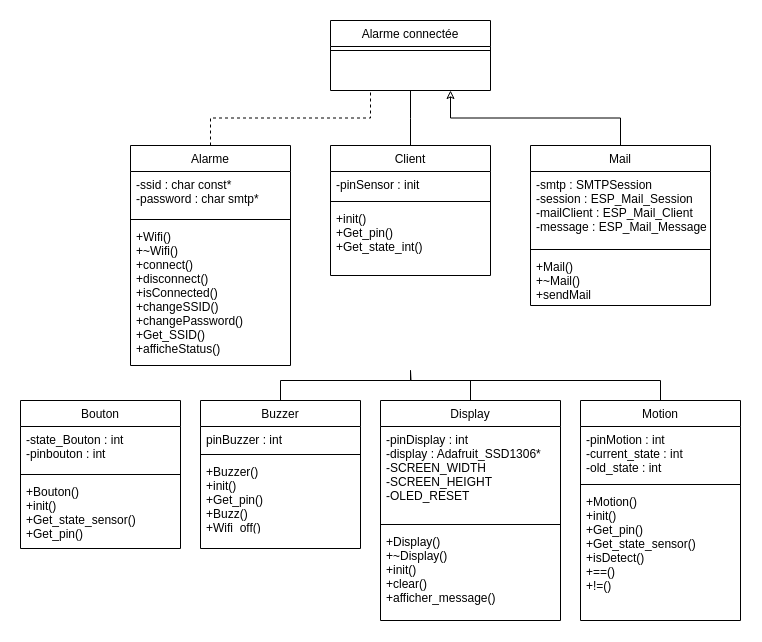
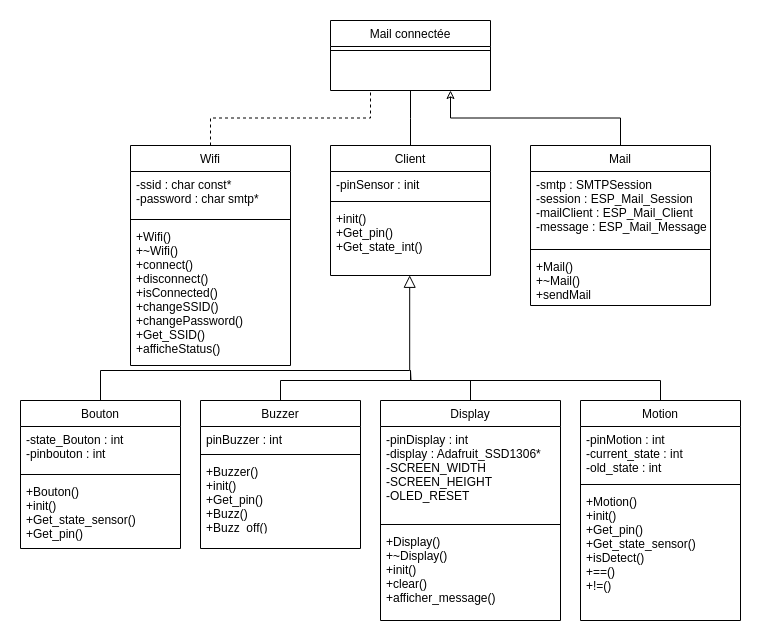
  <mxCell id="0" />
  <mxCell id="1" parent="0" />
  <mxCell id="2" style="edgeStyle=orthogonalEdgeStyle;rounded=0;orthogonalLoop=1;jettySize=auto;html=1;endArrow=none;endFill=0;" edge="1" parent="1" source="3"><mxGeometry relative="1" as="geometry"><mxPoint x="410" y="90" as="targetPoint" /></mxGeometry></mxCell>
  <mxCell id="3" value="Client" style="swimlane;fontStyle=0;align=center;verticalAlign=top;childLayout=stackLayout;horizontal=1;startSize=26;horizontalStack=0;resizeParent=1;resizeLast=0;collapsible=1;marginBottom=0;rounded=0;shadow=0;strokeWidth=1;" parent="1" vertex="1"><mxGeometry x="330" y="145" width="160" height="130" as="geometry"><mxRectangle x="130" y="380" width="160" height="26" as="alternateBounds" /></mxGeometry></mxCell>
  <mxCell id="4" value="-pinSensor : init" style="text;align=left;verticalAlign=top;spacingLeft=4;spacingRight=4;overflow=hidden;rotatable=0;points=[[0,0.5],[1,0.5]];portConstraint=eastwest;" parent="3" vertex="1"><mxGeometry y="26" width="160" height="26" as="geometry" /></mxCell>
  <mxCell id="5" value="" style="line;html=1;strokeWidth=1;align=left;verticalAlign=middle;spacingTop=-1;spacingLeft=3;spacingRight=3;rotatable=0;labelPosition=right;points=[];portConstraint=eastwest;" parent="3" vertex="1"><mxGeometry y="52" width="160" height="8" as="geometry" /></mxCell>
  <mxCell id="6" value="+init()&#10;+Get_pin()&#10;+Get_state_int()" style="text;align=left;verticalAlign=top;spacingLeft=4;spacingRight=4;overflow=hidden;rotatable=0;points=[[0,0.5],[1,0.5]];portConstraint=eastwest;" parent="3" vertex="1"><mxGeometry y="60" width="160" height="70" as="geometry" /></mxCell>
- <mxCell id="8" value="Alarme connectée" style="swimlane;fontStyle=0;align=center;verticalAlign=top;childLayout=stackLayout;horizontal=1;startSize=26;horizontalStack=0;resizeParent=1;resizeLast=0;collapsible=1;marginBottom=0;rounded=0;shadow=0;strokeWidth=1;" parent="1" vertex="1"><mxGeometry x="330" y="20" width="160" height="70" as="geometry"><mxRectangle x="340" y="380" width="170" height="26" as="alternateBounds" /></mxGeometry></mxCell>
+ <mxCell id="7" value="" style="endArrow=block;endSize=10;endFill=0;shadow=0;strokeWidth=1;rounded=0;edgeStyle=elbowEdgeStyle;elbow=vertical;entryX=0.495;entryY=0.997;entryDx=0;entryDy=0;entryPerimeter=0;exitX=0.5;exitY=0;exitDx=0;exitDy=0;" parent="1" source="20" target="6" edge="1"><mxGeometry width="160" relative="1" as="geometry"><mxPoint x="350" y="390" as="sourcePoint" /><mxPoint x="340" y="428" as="targetPoint" /><Array as="points"><mxPoint x="320" y="370" /></Array></mxGeometry></mxCell>
+ <mxCell id="8" value="Mail connectée" style="swimlane;fontStyle=0;align=center;verticalAlign=top;childLayout=stackLayout;horizontal=1;startSize=26;horizontalStack=0;resizeParent=1;resizeLast=0;collapsible=1;marginBottom=0;rounded=0;shadow=0;strokeWidth=1;" parent="1" vertex="1"><mxGeometry x="330" y="20" width="160" height="70" as="geometry"><mxRectangle x="340" y="380" width="170" height="26" as="alternateBounds" /></mxGeometry></mxCell>
  <mxCell id="9" value="" style="line;html=1;strokeWidth=1;align=left;verticalAlign=middle;spacingTop=-1;spacingLeft=3;spacingRight=3;rotatable=0;labelPosition=right;points=[];portConstraint=eastwest;" parent="8" vertex="1"><mxGeometry y="26" width="160" height="8" as="geometry" /></mxCell>
  <mxCell id="10" style="edgeStyle=orthogonalEdgeStyle;rounded=0;orthogonalLoop=1;jettySize=auto;html=1;exitX=0.5;exitY=0;exitDx=0;exitDy=0;entryX=0.75;entryY=1;entryDx=0;entryDy=0;endArrow=classic;endFill=0;" edge="1" parent="1" source="11" target="8"><mxGeometry relative="1" as="geometry" /></mxCell>
  <mxCell id="11" value="Mail" style="swimlane;fontStyle=0;align=center;verticalAlign=top;childLayout=stackLayout;horizontal=1;startSize=26;horizontalStack=0;resizeParent=1;resizeLast=0;collapsible=1;marginBottom=0;rounded=0;shadow=0;strokeWidth=1;" vertex="1" parent="1"><mxGeometry x="530" y="145" width="180" height="160" as="geometry"><mxRectangle x="130" y="380" width="160" height="26" as="alternateBounds" /></mxGeometry></mxCell>
  <mxCell id="12" value="-smtp : SMTPSession&#10;-session : ESP_Mail_Session&#10;-mailClient : ESP_Mail_Client&#10;-message : ESP_Mail_Message&#10;" style="text;align=left;verticalAlign=top;spacingLeft=4;spacingRight=4;overflow=hidden;rotatable=0;points=[[0,0.5],[1,0.5]];portConstraint=eastwest;" vertex="1" parent="11"><mxGeometry y="26" width="180" height="74" as="geometry" /></mxCell>
  <mxCell id="13" value="" style="line;html=1;strokeWidth=1;align=left;verticalAlign=middle;spacingTop=-1;spacingLeft=3;spacingRight=3;rotatable=0;labelPosition=right;points=[];portConstraint=eastwest;" vertex="1" parent="11"><mxGeometry y="100" width="180" height="8" as="geometry" /></mxCell>
  <mxCell id="14" value="+Mail()&#10;+~Mail()&#10;+sendMail" style="text;align=left;verticalAlign=top;spacingLeft=4;spacingRight=4;overflow=hidden;rotatable=0;points=[[0,0.5],[1,0.5]];portConstraint=eastwest;" vertex="1" parent="11"><mxGeometry y="108" width="180" height="52" as="geometry" /></mxCell>
  <mxCell id="15" style="edgeStyle=orthogonalEdgeStyle;rounded=0;orthogonalLoop=1;jettySize=auto;html=1;entryX=0.25;entryY=1;entryDx=0;entryDy=0;exitX=0.5;exitY=0;exitDx=0;exitDy=0;endArrow=none;endFill=0;dashed=1;" edge="1" parent="1" source="16" target="8"><mxGeometry relative="1" as="geometry" /></mxCell>
- <mxCell id="16" value="Alarme" style="swimlane;fontStyle=0;align=center;verticalAlign=top;childLayout=stackLayout;horizontal=1;startSize=26;horizontalStack=0;resizeParent=1;resizeLast=0;collapsible=1;marginBottom=0;rounded=0;shadow=0;strokeWidth=1;" vertex="1" parent="1"><mxGeometry x="130" y="145" width="160" height="220" as="geometry"><mxRectangle x="130" y="380" width="160" height="26" as="alternateBounds" /></mxGeometry></mxCell>
+ <mxCell id="16" value="Wifi" style="swimlane;fontStyle=0;align=center;verticalAlign=top;childLayout=stackLayout;horizontal=1;startSize=26;horizontalStack=0;resizeParent=1;resizeLast=0;collapsible=1;marginBottom=0;rounded=0;shadow=0;strokeWidth=1;" vertex="1" parent="1"><mxGeometry x="130" y="145" width="160" height="220" as="geometry"><mxRectangle x="130" y="380" width="160" height="26" as="alternateBounds" /></mxGeometry></mxCell>
  <mxCell id="17" value="-ssid : char const* &#10;-password : char smtp* " style="text;align=left;verticalAlign=top;spacingLeft=4;spacingRight=4;overflow=hidden;rotatable=0;points=[[0,0.5],[1,0.5]];portConstraint=eastwest;" vertex="1" parent="16"><mxGeometry y="26" width="160" height="44" as="geometry" /></mxCell>
  <mxCell id="18" value="" style="line;html=1;strokeWidth=1;align=left;verticalAlign=middle;spacingTop=-1;spacingLeft=3;spacingRight=3;rotatable=0;labelPosition=right;points=[];portConstraint=eastwest;" vertex="1" parent="16"><mxGeometry y="70" width="160" height="8" as="geometry" /></mxCell>
  <mxCell id="19" value="+Wifi()&#10;+~Wifi()&#10;+connect()&#10;+disconnect()&#10;+isConnected()&#10;+changeSSID()&#10;+changePassword()&#10;+Get_SSID()&#10;+afficheStatus()" style="text;align=left;verticalAlign=top;spacingLeft=4;spacingRight=4;overflow=hidden;rotatable=0;points=[[0,0.5],[1,0.5]];portConstraint=eastwest;" vertex="1" parent="16"><mxGeometry y="78" width="160" height="142" as="geometry" /></mxCell>
  <mxCell id="20" value="Bouton" style="swimlane;fontStyle=0;align=center;verticalAlign=top;childLayout=stackLayout;horizontal=1;startSize=26;horizontalStack=0;resizeParent=1;resizeLast=0;collapsible=1;marginBottom=0;rounded=0;shadow=0;strokeWidth=1;" vertex="1" parent="1"><mxGeometry x="20" y="400" width="160" height="148" as="geometry"><mxRectangle x="130" y="380" width="160" height="26" as="alternateBounds" /></mxGeometry></mxCell>
  <mxCell id="21" value="-state_Bouton : int&#10;-pinbouton : int" style="text;align=left;verticalAlign=top;spacingLeft=4;spacingRight=4;overflow=hidden;rotatable=0;points=[[0,0.5],[1,0.5]];portConstraint=eastwest;" vertex="1" parent="20"><mxGeometry y="26" width="160" height="44" as="geometry" /></mxCell>
  <mxCell id="22" value="" style="line;html=1;strokeWidth=1;align=left;verticalAlign=middle;spacingTop=-1;spacingLeft=3;spacingRight=3;rotatable=0;labelPosition=right;points=[];portConstraint=eastwest;" vertex="1" parent="20"><mxGeometry y="70" width="160" height="8" as="geometry" /></mxCell>
  <mxCell id="23" value="+Bouton()&#10;+init()&#10;+Get_state_sensor()&#10;+Get_pin()" style="text;align=left;verticalAlign=top;spacingLeft=4;spacingRight=4;overflow=hidden;rotatable=0;points=[[0,0.5],[1,0.5]];portConstraint=eastwest;" vertex="1" parent="20"><mxGeometry y="78" width="160" height="70" as="geometry" /></mxCell>
  <mxCell id="24" style="edgeStyle=orthogonalEdgeStyle;rounded=0;orthogonalLoop=1;jettySize=auto;html=1;exitX=0.5;exitY=0;exitDx=0;exitDy=0;endArrow=none;endFill=0;" edge="1" parent="1" source="25"><mxGeometry relative="1" as="geometry"><mxPoint x="410" y="370" as="targetPoint" /><Array as="points"><mxPoint x="280" y="380" /><mxPoint x="410" y="380" /></Array></mxGeometry></mxCell>
  <mxCell id="25" value="Buzzer" style="swimlane;fontStyle=0;align=center;verticalAlign=top;childLayout=stackLayout;horizontal=1;startSize=26;horizontalStack=0;resizeParent=1;resizeLast=0;collapsible=1;marginBottom=0;rounded=0;shadow=0;strokeWidth=1;" vertex="1" parent="1"><mxGeometry x="200" y="400" width="160" height="148" as="geometry"><mxRectangle x="130" y="380" width="160" height="26" as="alternateBounds" /></mxGeometry></mxCell>
  <mxCell id="26" value="pinBuzzer : int" style="text;align=left;verticalAlign=top;spacingLeft=4;spacingRight=4;overflow=hidden;rotatable=0;points=[[0,0.5],[1,0.5]];portConstraint=eastwest;" vertex="1" parent="25"><mxGeometry y="26" width="160" height="24" as="geometry" /></mxCell>
  <mxCell id="27" value="" style="line;html=1;strokeWidth=1;align=left;verticalAlign=middle;spacingTop=-1;spacingLeft=3;spacingRight=3;rotatable=0;labelPosition=right;points=[];portConstraint=eastwest;" vertex="1" parent="25"><mxGeometry y="50" width="160" height="8" as="geometry" /></mxCell>
- <mxCell id="28" value="+Buzzer()&#10;+init()&#10;+Get_pin()&#10;+Buzz()&#10;+Wifi_off()&#10;" style="text;align=left;verticalAlign=top;spacingLeft=4;spacingRight=4;overflow=hidden;rotatable=0;points=[[0,0.5],[1,0.5]];portConstraint=eastwest;" vertex="1" parent="25"><mxGeometry y="58" width="160" height="70" as="geometry" /></mxCell>
+ <mxCell id="28" value="+Buzzer()&#10;+init()&#10;+Get_pin()&#10;+Buzz()&#10;+Buzz_off()&#10;" style="text;align=left;verticalAlign=top;spacingLeft=4;spacingRight=4;overflow=hidden;rotatable=0;points=[[0,0.5],[1,0.5]];portConstraint=eastwest;" vertex="1" parent="25"><mxGeometry y="58" width="160" height="70" as="geometry" /></mxCell>
  <mxCell id="29" style="edgeStyle=orthogonalEdgeStyle;rounded=0;orthogonalLoop=1;jettySize=auto;html=1;exitX=0.5;exitY=0;exitDx=0;exitDy=0;endArrow=none;endFill=0;" edge="1" parent="1" source="30"><mxGeometry relative="1" as="geometry"><mxPoint x="410" y="370" as="targetPoint" /></mxGeometry></mxCell>
  <mxCell id="30" value="Display" style="swimlane;fontStyle=0;align=center;verticalAlign=top;childLayout=stackLayout;horizontal=1;startSize=26;horizontalStack=0;resizeParent=1;resizeLast=0;collapsible=1;marginBottom=0;rounded=0;shadow=0;strokeWidth=1;" vertex="1" parent="1"><mxGeometry x="380" y="400" width="180" height="220" as="geometry"><mxRectangle x="130" y="380" width="160" height="26" as="alternateBounds" /></mxGeometry></mxCell>
  <mxCell id="31" value="-pinDisplay : int&#10;-display : Adafruit_SSD1306*&#10;-SCREEN_WIDTH &#10;-SCREEN_HEIGHT&#10;-OLED_RESET &#10;&#10;&#10;&#10;" style="text;align=left;verticalAlign=top;spacingLeft=4;spacingRight=4;overflow=hidden;rotatable=0;points=[[0,0.5],[1,0.5]];portConstraint=eastwest;" vertex="1" parent="30"><mxGeometry y="26" width="180" height="94" as="geometry" /></mxCell>
  <mxCell id="32" value="" style="line;html=1;strokeWidth=1;align=left;verticalAlign=middle;spacingTop=-1;spacingLeft=3;spacingRight=3;rotatable=0;labelPosition=right;points=[];portConstraint=eastwest;" vertex="1" parent="30"><mxGeometry y="120" width="180" height="8" as="geometry" /></mxCell>
  <mxCell id="33" value="+Display()&#10;+~Display()&#10;+init()&#10;+clear()&#10;+afficher_message()&#10;" style="text;align=left;verticalAlign=top;spacingLeft=4;spacingRight=4;overflow=hidden;rotatable=0;points=[[0,0.5],[1,0.5]];portConstraint=eastwest;" vertex="1" parent="30"><mxGeometry y="128" width="180" height="92" as="geometry" /></mxCell>
  <mxCell id="34" style="edgeStyle=orthogonalEdgeStyle;rounded=0;orthogonalLoop=1;jettySize=auto;html=1;endArrow=none;endFill=0;" edge="1" parent="1" source="35"><mxGeometry relative="1" as="geometry"><mxPoint x="410" y="370" as="targetPoint" /><Array as="points"><mxPoint x="660" y="380" /><mxPoint x="410" y="380" /></Array></mxGeometry></mxCell>
  <mxCell id="35" value="Motion" style="swimlane;fontStyle=0;align=center;verticalAlign=top;childLayout=stackLayout;horizontal=1;startSize=26;horizontalStack=0;resizeParent=1;resizeLast=0;collapsible=1;marginBottom=0;rounded=0;shadow=0;strokeWidth=1;" vertex="1" parent="1"><mxGeometry x="580" y="400" width="160" height="220" as="geometry"><mxRectangle x="130" y="380" width="160" height="26" as="alternateBounds" /></mxGeometry></mxCell>
  <mxCell id="36" value="-pinMotion : int&#10;-current_state : int&#10;-old_state : int" style="text;align=left;verticalAlign=top;spacingLeft=4;spacingRight=4;overflow=hidden;rotatable=0;points=[[0,0.5],[1,0.5]];portConstraint=eastwest;" vertex="1" parent="35"><mxGeometry y="26" width="160" height="54" as="geometry" /></mxCell>
  <mxCell id="37" value="" style="line;html=1;strokeWidth=1;align=left;verticalAlign=middle;spacingTop=-1;spacingLeft=3;spacingRight=3;rotatable=0;labelPosition=right;points=[];portConstraint=eastwest;" vertex="1" parent="35"><mxGeometry y="80" width="160" height="8" as="geometry" /></mxCell>
  <mxCell id="38" value="+Motion()&#10;+init()&#10;+Get_pin()&#10;+Get_state_sensor()&#10;+isDetect()&#10;+==()&#10;+!=()" style="text;align=left;verticalAlign=top;spacingLeft=4;spacingRight=4;overflow=hidden;rotatable=0;points=[[0,0.5],[1,0.5]];portConstraint=eastwest;" vertex="1" parent="35"><mxGeometry y="88" width="160" height="112" as="geometry" /></mxCell>
